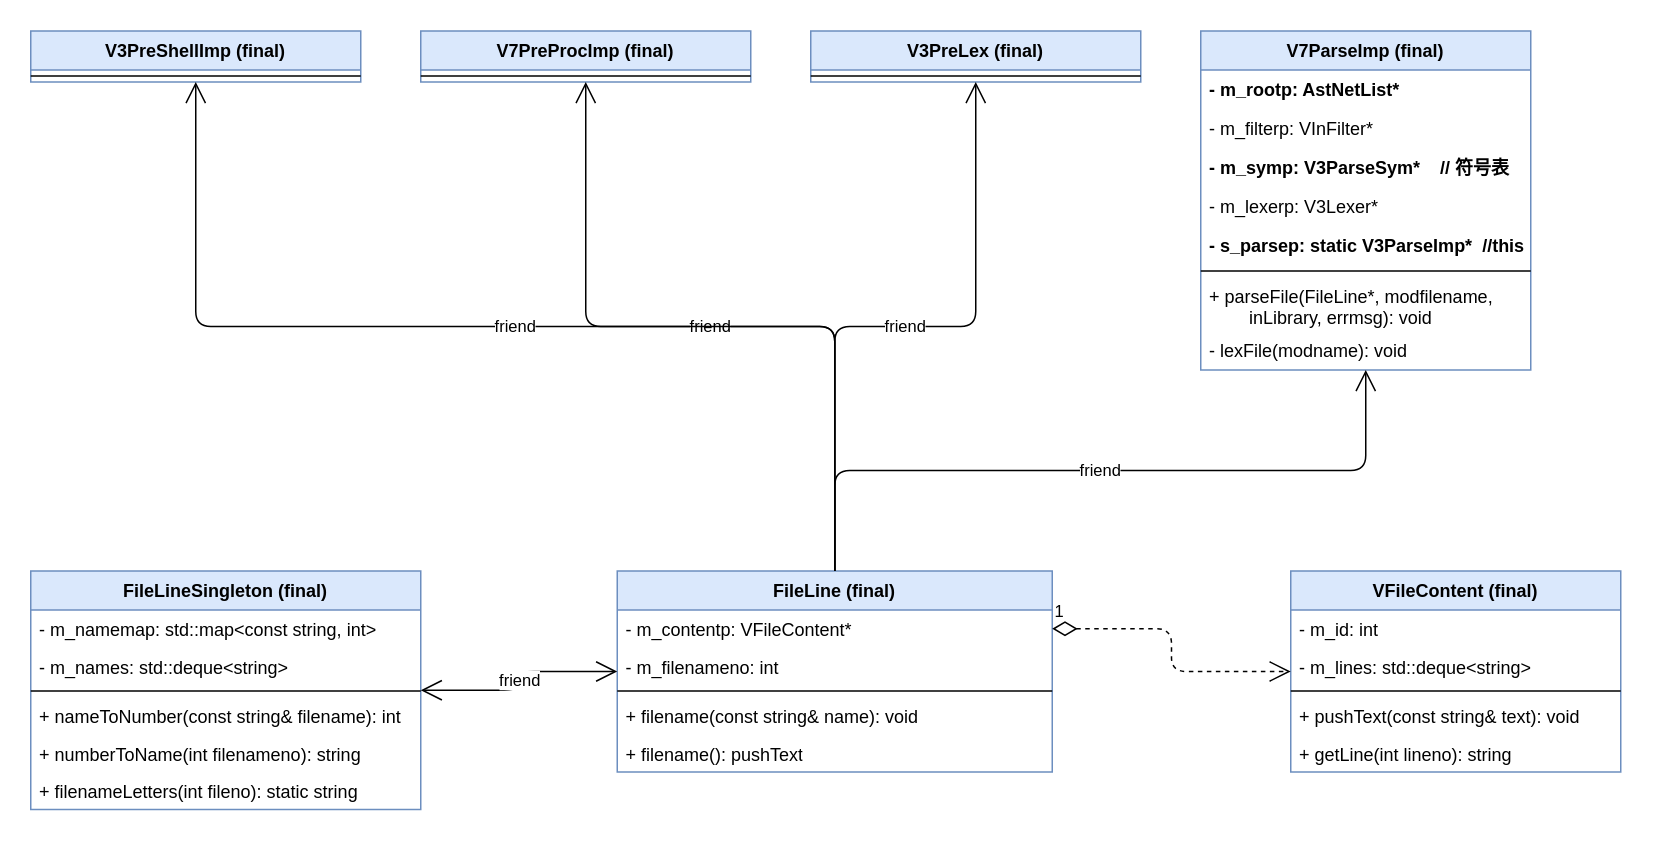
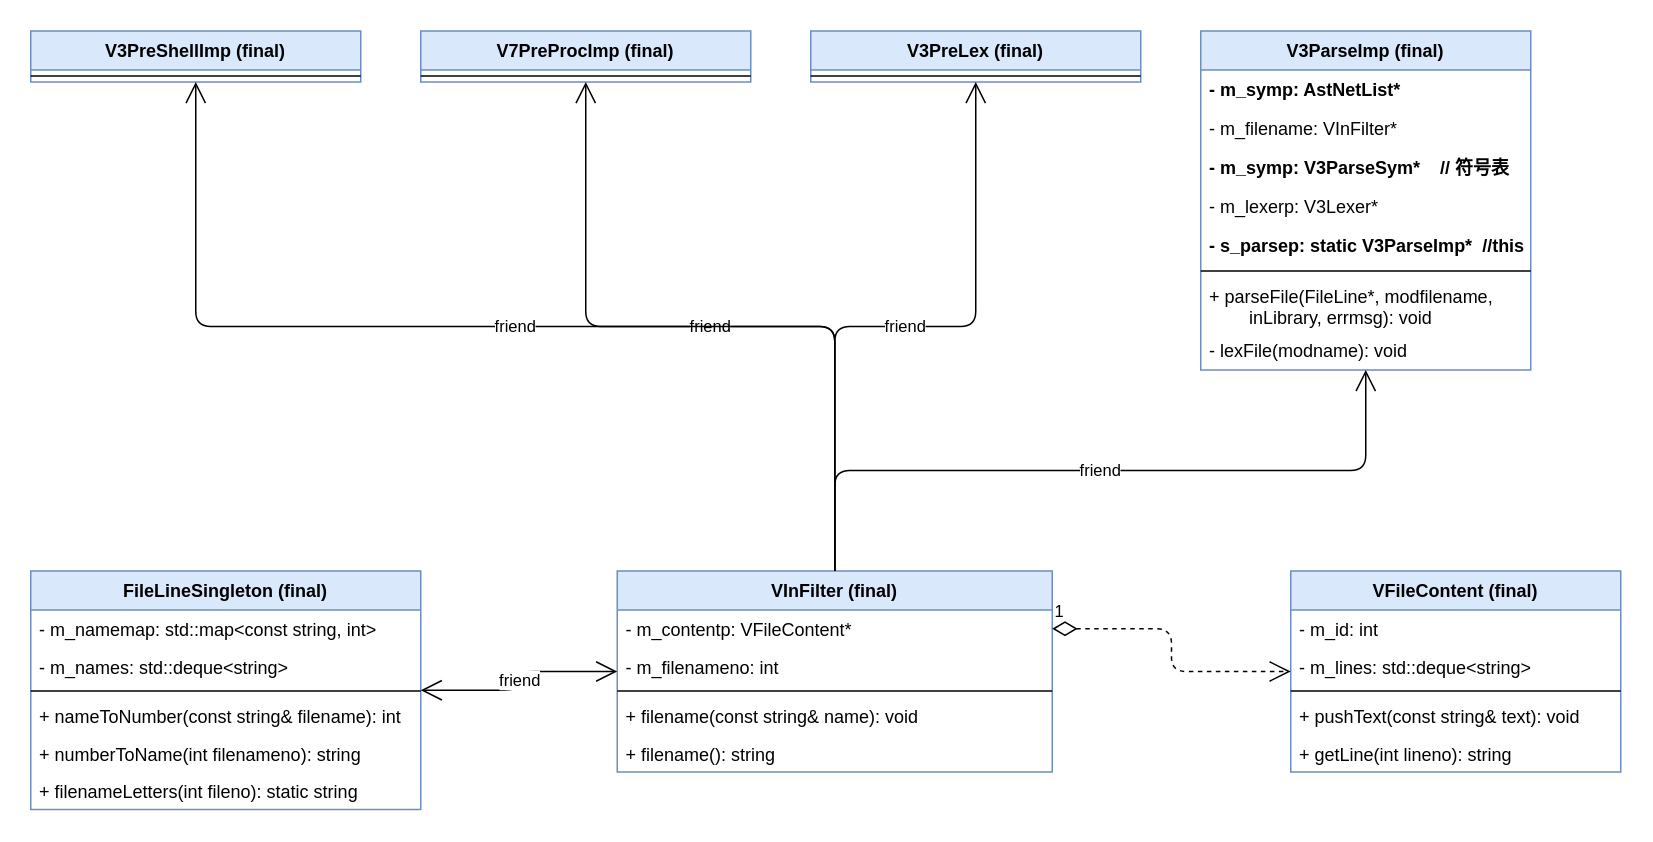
  <mxCell id="0" />
  <mxCell id="1" parent="0" />
- <mxCell id="2" value="FileLine (final)" style="swimlane;fontStyle=1;align=center;verticalAlign=top;childLayout=stackLayout;horizontal=1;startSize=26;horizontalStack=0;resizeParent=1;resizeParentMax=0;resizeLast=0;collapsible=1;marginBottom=0;fillColor=#dae8fc;strokeColor=#6c8ebf;" vertex="1" parent="1"><mxGeometry x="411" y="380" width="290" height="134" as="geometry"><mxRectangle x="-530" y="330" width="120" height="26" as="alternateBounds" /></mxGeometry></mxCell>
+ <mxCell id="2" value="VInFilter (final)" style="swimlane;fontStyle=1;align=center;verticalAlign=top;childLayout=stackLayout;horizontal=1;startSize=26;horizontalStack=0;resizeParent=1;resizeParentMax=0;resizeLast=0;collapsible=1;marginBottom=0;fillColor=#dae8fc;strokeColor=#6c8ebf;" vertex="1" parent="1"><mxGeometry x="411" y="380" width="290" height="134" as="geometry"><mxRectangle x="-530" y="330" width="120" height="26" as="alternateBounds" /></mxGeometry></mxCell>
  <mxCell id="3" value="- m_contentp: VFileContent*" style="text;strokeColor=none;fillColor=none;align=left;verticalAlign=top;spacingLeft=4;spacingRight=4;overflow=hidden;rotatable=0;points=[[0,0.5],[1,0.5]];portConstraint=eastwest;" vertex="1" parent="2"><mxGeometry y="26" width="290" height="25" as="geometry" /></mxCell>
  <mxCell id="4" value="- m_filenameno: int" style="text;strokeColor=none;fillColor=none;align=left;verticalAlign=top;spacingLeft=4;spacingRight=4;overflow=hidden;rotatable=0;points=[[0,0.5],[1,0.5]];portConstraint=eastwest;" vertex="1" parent="2"><mxGeometry y="51" width="290" height="25" as="geometry" /></mxCell>
  <mxCell id="5" value="" style="line;strokeWidth=1;fillColor=none;align=left;verticalAlign=middle;spacingTop=-1;spacingLeft=3;spacingRight=3;rotatable=0;labelPosition=right;points=[];portConstraint=eastwest;" vertex="1" parent="2"><mxGeometry y="76" width="290" height="8" as="geometry" /></mxCell>
  <mxCell id="6" value="+ filename(const string&amp; name): void" style="text;strokeColor=none;fillColor=none;align=left;verticalAlign=top;spacingLeft=4;spacingRight=4;overflow=hidden;rotatable=0;points=[[0,0.5],[1,0.5]];portConstraint=eastwest;" vertex="1" parent="2"><mxGeometry y="84" width="290" height="25" as="geometry" /></mxCell>
- <mxCell id="7" value="+ filename(): pushText" style="text;strokeColor=none;fillColor=none;align=left;verticalAlign=top;spacingLeft=4;spacingRight=4;overflow=hidden;rotatable=0;points=[[0,0.5],[1,0.5]];portConstraint=eastwest;whiteSpace=wrap;" vertex="1" parent="2"><mxGeometry y="109" width="290" height="25" as="geometry" /></mxCell>
- <mxCell id="8" value="V7ParseImp (final)" style="swimlane;fontStyle=1;align=center;verticalAlign=top;childLayout=stackLayout;horizontal=1;startSize=26;horizontalStack=0;resizeParent=1;resizeParentMax=0;resizeLast=0;collapsible=1;marginBottom=0;fillColor=#dae8fc;strokeColor=#6c8ebf;" vertex="1" parent="1"><mxGeometry x="800" y="20" width="220" height="226" as="geometry"><mxRectangle x="-276.5" y="404" width="140" height="26" as="alternateBounds" /></mxGeometry></mxCell>
- <mxCell id="9" value="- m_rootp: AstNetList*" style="text;strokeColor=none;fillColor=none;align=left;verticalAlign=middle;spacingLeft=4;spacingRight=4;overflow=hidden;rotatable=0;points=[[0,0.5],[1,0.5]];portConstraint=eastwest;fontStyle=1" vertex="1" parent="8"><mxGeometry y="26" width="220" height="26" as="geometry" /></mxCell>
- <mxCell id="10" value="- m_filterp: VInFilter*" style="text;strokeColor=none;fillColor=none;align=left;verticalAlign=middle;spacingLeft=4;spacingRight=4;overflow=hidden;rotatable=0;points=[[0,0.5],[1,0.5]];portConstraint=eastwest;" vertex="1" parent="8"><mxGeometry y="52" width="220" height="26" as="geometry" /></mxCell>
+ <mxCell id="7" value="+ filename(): string" style="text;strokeColor=none;fillColor=none;align=left;verticalAlign=top;spacingLeft=4;spacingRight=4;overflow=hidden;rotatable=0;points=[[0,0.5],[1,0.5]];portConstraint=eastwest;whiteSpace=wrap;" vertex="1" parent="2"><mxGeometry y="109" width="290" height="25" as="geometry" /></mxCell>
+ <mxCell id="8" value="V3ParseImp (final)" style="swimlane;fontStyle=1;align=center;verticalAlign=top;childLayout=stackLayout;horizontal=1;startSize=26;horizontalStack=0;resizeParent=1;resizeParentMax=0;resizeLast=0;collapsible=1;marginBottom=0;fillColor=#dae8fc;strokeColor=#6c8ebf;" vertex="1" parent="1"><mxGeometry x="800" y="20" width="220" height="226" as="geometry"><mxRectangle x="-276.5" y="404" width="140" height="26" as="alternateBounds" /></mxGeometry></mxCell>
+ <mxCell id="9" value="- m_symp: AstNetList*" style="text;strokeColor=none;fillColor=none;align=left;verticalAlign=middle;spacingLeft=4;spacingRight=4;overflow=hidden;rotatable=0;points=[[0,0.5],[1,0.5]];portConstraint=eastwest;fontStyle=1" vertex="1" parent="8"><mxGeometry y="26" width="220" height="26" as="geometry" /></mxCell>
+ <mxCell id="10" value="- m_filename: VInFilter*" style="text;strokeColor=none;fillColor=none;align=left;verticalAlign=middle;spacingLeft=4;spacingRight=4;overflow=hidden;rotatable=0;points=[[0,0.5],[1,0.5]];portConstraint=eastwest;" vertex="1" parent="8"><mxGeometry y="52" width="220" height="26" as="geometry" /></mxCell>
  <mxCell id="11" value="- m_symp: V3ParseSym*    // 符号表" style="text;strokeColor=none;fillColor=none;align=left;verticalAlign=top;spacingLeft=4;spacingRight=4;overflow=hidden;rotatable=0;points=[[0,0.5],[1,0.5]];portConstraint=eastwest;fontStyle=1" vertex="1" parent="8"><mxGeometry y="78" width="220" height="26" as="geometry" /></mxCell>
  <mxCell id="12" value="- m_lexerp: V3Lexer*" style="text;strokeColor=none;fillColor=none;align=left;verticalAlign=middle;spacingLeft=4;spacingRight=4;overflow=hidden;rotatable=0;points=[[0,0.5],[1,0.5]];portConstraint=eastwest;" vertex="1" parent="8"><mxGeometry y="104" width="220" height="26" as="geometry" /></mxCell>
  <mxCell id="13" value="- s_parsep: static V3ParseImp*  //this" style="text;strokeColor=none;fillColor=none;align=left;verticalAlign=middle;spacingLeft=4;spacingRight=4;overflow=hidden;rotatable=0;points=[[0,0.5],[1,0.5]];portConstraint=eastwest;fontStyle=1" vertex="1" parent="8"><mxGeometry y="130" width="220" height="26" as="geometry" /></mxCell>
  <mxCell id="14" value="" style="line;strokeWidth=1;fillColor=none;align=left;verticalAlign=middle;spacingTop=-1;spacingLeft=3;spacingRight=3;rotatable=0;labelPosition=right;points=[];portConstraint=eastwest;" vertex="1" parent="8"><mxGeometry y="156" width="220" height="8" as="geometry" /></mxCell>
  <mxCell id="15" value="+ parseFile(FileLine*, modfilename, &#10;        inLibrary, errmsg): void" style="text;strokeColor=none;fillColor=none;align=left;verticalAlign=top;spacingLeft=4;spacingRight=4;overflow=hidden;rotatable=0;points=[[0,0.5],[1,0.5]];portConstraint=eastwest;" vertex="1" parent="8"><mxGeometry y="164" width="220" height="36" as="geometry" /></mxCell>
  <mxCell id="16" value="- lexFile(modname): void" style="text;strokeColor=none;fillColor=none;align=left;verticalAlign=top;spacingLeft=4;spacingRight=4;overflow=hidden;rotatable=0;points=[[0,0.5],[1,0.5]];portConstraint=eastwest;" vertex="1" parent="8"><mxGeometry y="200" width="220" height="26" as="geometry" /></mxCell>
  <mxCell id="17" value="friend" style="endArrow=open;endFill=1;endSize=12;html=1;exitX=0.5;exitY=0;exitDx=0;exitDy=0;edgeStyle=orthogonalEdgeStyle;" edge="1" parent="1" source="2" target="8"><mxGeometry width="160" relative="1" as="geometry"><mxPoint x="160" y="340" as="sourcePoint" /><mxPoint x="645" y="300" as="targetPoint" /></mxGeometry></mxCell>
  <mxCell id="18" value="V3PreShellImp (final)" style="swimlane;fontStyle=1;align=center;verticalAlign=top;childLayout=stackLayout;horizontal=1;startSize=26;horizontalStack=0;resizeParent=1;resizeParentMax=0;resizeLast=0;collapsible=1;marginBottom=0;fillColor=#dae8fc;strokeColor=#6c8ebf;" vertex="1" parent="1"><mxGeometry x="20" y="20" width="220" height="34" as="geometry"><mxRectangle x="-276.5" y="404" width="140" height="26" as="alternateBounds" /></mxGeometry></mxCell>
  <mxCell id="19" value="" style="line;strokeWidth=1;fillColor=none;align=left;verticalAlign=middle;spacingTop=-1;spacingLeft=3;spacingRight=3;rotatable=0;labelPosition=right;points=[];portConstraint=eastwest;" vertex="1" parent="18"><mxGeometry y="26" width="220" height="8" as="geometry" /></mxCell>
  <mxCell id="20" value="V7PreProcImp (final)" style="swimlane;fontStyle=1;align=center;verticalAlign=top;childLayout=stackLayout;horizontal=1;startSize=26;horizontalStack=0;resizeParent=1;resizeParentMax=0;resizeLast=0;collapsible=1;marginBottom=0;fillColor=#dae8fc;strokeColor=#6c8ebf;" vertex="1" parent="1"><mxGeometry x="280" y="20" width="220" height="34" as="geometry"><mxRectangle x="-276.5" y="404" width="140" height="26" as="alternateBounds" /></mxGeometry></mxCell>
  <mxCell id="21" value="" style="line;strokeWidth=1;fillColor=none;align=left;verticalAlign=middle;spacingTop=-1;spacingLeft=3;spacingRight=3;rotatable=0;labelPosition=right;points=[];portConstraint=eastwest;" vertex="1" parent="20"><mxGeometry y="26" width="220" height="8" as="geometry" /></mxCell>
  <mxCell id="22" value="V3PreLex (final)" style="swimlane;fontStyle=1;align=center;verticalAlign=top;childLayout=stackLayout;horizontal=1;startSize=26;horizontalStack=0;resizeParent=1;resizeParentMax=0;resizeLast=0;collapsible=1;marginBottom=0;fillColor=#dae8fc;strokeColor=#6c8ebf;" vertex="1" parent="1"><mxGeometry x="540" y="20" width="220" height="34" as="geometry"><mxRectangle x="-276.5" y="404" width="140" height="26" as="alternateBounds" /></mxGeometry></mxCell>
  <mxCell id="23" value="" style="line;strokeWidth=1;fillColor=none;align=left;verticalAlign=middle;spacingTop=-1;spacingLeft=3;spacingRight=3;rotatable=0;labelPosition=right;points=[];portConstraint=eastwest;" vertex="1" parent="22"><mxGeometry y="26" width="220" height="8" as="geometry" /></mxCell>
  <mxCell id="24" value="FileLineSingleton (final)" style="swimlane;fontStyle=1;align=center;verticalAlign=top;childLayout=stackLayout;horizontal=1;startSize=26;horizontalStack=0;resizeParent=1;resizeParentMax=0;resizeLast=0;collapsible=1;marginBottom=0;fillColor=#dae8fc;strokeColor=#6c8ebf;" vertex="1" parent="1"><mxGeometry x="20" y="380" width="260" height="159" as="geometry"><mxRectangle x="-276.5" y="404" width="140" height="26" as="alternateBounds" /></mxGeometry></mxCell>
  <mxCell id="25" value="- m_namemap: std::map&lt;const string, int&gt;" style="text;strokeColor=none;fillColor=none;align=left;verticalAlign=top;spacingLeft=4;spacingRight=4;overflow=hidden;rotatable=0;points=[[0,0.5],[1,0.5]];portConstraint=eastwest;" vertex="1" parent="24"><mxGeometry y="26" width="260" height="25" as="geometry" /></mxCell>
  <mxCell id="26" value="- m_names: std::deque&lt;string&gt;" style="text;strokeColor=none;fillColor=none;align=left;verticalAlign=top;spacingLeft=4;spacingRight=4;overflow=hidden;rotatable=0;points=[[0,0.5],[1,0.5]];portConstraint=eastwest;" vertex="1" parent="24"><mxGeometry y="51" width="260" height="25" as="geometry" /></mxCell>
  <mxCell id="27" value="" style="line;strokeWidth=1;fillColor=none;align=left;verticalAlign=middle;spacingTop=-1;spacingLeft=3;spacingRight=3;rotatable=0;labelPosition=right;points=[];portConstraint=eastwest;" vertex="1" parent="24"><mxGeometry y="76" width="260" height="8" as="geometry" /></mxCell>
  <mxCell id="28" value="+ nameToNumber(const string&amp; filename): int" style="text;strokeColor=none;fillColor=none;align=left;verticalAlign=top;spacingLeft=4;spacingRight=4;overflow=hidden;rotatable=0;points=[[0,0.5],[1,0.5]];portConstraint=eastwest;" vertex="1" parent="24"><mxGeometry y="84" width="260" height="25" as="geometry" /></mxCell>
  <mxCell id="29" value="+ numberToName(int filenameno): string" style="text;strokeColor=none;fillColor=none;align=left;verticalAlign=top;spacingLeft=4;spacingRight=4;overflow=hidden;rotatable=0;points=[[0,0.5],[1,0.5]];portConstraint=eastwest;" vertex="1" parent="24"><mxGeometry y="109" width="260" height="25" as="geometry" /></mxCell>
  <mxCell id="30" value="+ filenameLetters(int fileno): static string" style="text;strokeColor=none;fillColor=none;align=left;verticalAlign=top;spacingLeft=4;spacingRight=4;overflow=hidden;rotatable=0;points=[[0,0.5],[1,0.5]];portConstraint=eastwest;" vertex="1" parent="24"><mxGeometry y="134" width="260" height="25" as="geometry" /></mxCell>
  <mxCell id="31" value="friend" style="endArrow=open;endFill=1;endSize=12;html=1;exitX=0.5;exitY=0;exitDx=0;exitDy=0;edgeStyle=orthogonalEdgeStyle;" edge="1" parent="1" source="2" target="22"><mxGeometry width="160" relative="1" as="geometry"><mxPoint x="566" y="404" as="sourcePoint" /><mxPoint x="920" y="256" as="targetPoint" /></mxGeometry></mxCell>
  <mxCell id="32" value="friend" style="endArrow=open;endFill=1;endSize=12;html=1;exitX=0.5;exitY=0;exitDx=0;exitDy=0;edgeStyle=orthogonalEdgeStyle;" edge="1" parent="1" source="2" target="20"><mxGeometry width="160" relative="1" as="geometry"><mxPoint x="566" y="404" as="sourcePoint" /><mxPoint x="660" y="64" as="targetPoint" /></mxGeometry></mxCell>
  <mxCell id="33" value="friend" style="endArrow=open;endFill=1;endSize=12;html=1;exitX=0.5;exitY=0;exitDx=0;exitDy=0;edgeStyle=orthogonalEdgeStyle;" edge="1" parent="1" source="2" target="18"><mxGeometry width="160" relative="1" as="geometry"><mxPoint x="566" y="404" as="sourcePoint" /><mxPoint x="400" y="64" as="targetPoint" /></mxGeometry></mxCell>
  <mxCell id="34" value="VFileContent (final)" style="swimlane;fontStyle=1;align=center;verticalAlign=top;childLayout=stackLayout;horizontal=1;startSize=26;horizontalStack=0;resizeParent=1;resizeParentMax=0;resizeLast=0;collapsible=1;marginBottom=0;fillColor=#dae8fc;strokeColor=#6c8ebf;" vertex="1" parent="1"><mxGeometry x="860" y="380" width="220" height="134" as="geometry"><mxRectangle x="-276.5" y="404" width="140" height="26" as="alternateBounds" /></mxGeometry></mxCell>
  <mxCell id="35" value="- m_id: int" style="text;strokeColor=none;fillColor=none;align=left;verticalAlign=top;spacingLeft=4;spacingRight=4;overflow=hidden;rotatable=0;points=[[0,0.5],[1,0.5]];portConstraint=eastwest;" vertex="1" parent="34"><mxGeometry y="26" width="220" height="25" as="geometry" /></mxCell>
  <mxCell id="36" value="- m_lines: std::deque&lt;string&gt;" style="text;strokeColor=none;fillColor=none;align=left;verticalAlign=top;spacingLeft=4;spacingRight=4;overflow=hidden;rotatable=0;points=[[0,0.5],[1,0.5]];portConstraint=eastwest;" vertex="1" parent="34"><mxGeometry y="51" width="220" height="25" as="geometry" /></mxCell>
  <mxCell id="37" value="" style="line;strokeWidth=1;fillColor=none;align=left;verticalAlign=middle;spacingTop=-1;spacingLeft=3;spacingRight=3;rotatable=0;labelPosition=right;points=[];portConstraint=eastwest;" vertex="1" parent="34"><mxGeometry y="76" width="220" height="8" as="geometry" /></mxCell>
  <mxCell id="38" value="+ pushText(const string&amp; text): void" style="text;strokeColor=none;fillColor=none;align=left;verticalAlign=top;spacingLeft=4;spacingRight=4;overflow=hidden;rotatable=0;points=[[0,0.5],[1,0.5]];portConstraint=eastwest;" vertex="1" parent="34"><mxGeometry y="84" width="220" height="25" as="geometry" /></mxCell>
  <mxCell id="39" value="+ getLine(int lineno): string" style="text;strokeColor=none;fillColor=none;align=left;verticalAlign=top;spacingLeft=4;spacingRight=4;overflow=hidden;rotatable=0;points=[[0,0.5],[1,0.5]];portConstraint=eastwest;" vertex="1" parent="34"><mxGeometry y="109" width="220" height="25" as="geometry" /></mxCell>
  <mxCell id="40" value="1" style="endArrow=open;html=1;endSize=12;startArrow=diamondThin;startSize=14;startFill=0;edgeStyle=orthogonalEdgeStyle;align=left;verticalAlign=bottom;dashed=1;" edge="1" parent="1" source="3" target="34"><mxGeometry x="-1" y="3" relative="1" as="geometry"><mxPoint x="300" y="405" as="sourcePoint" /><mxPoint x="520" y="440" as="targetPoint" /></mxGeometry></mxCell>
  <mxCell id="41" value="friend" style="endArrow=open;startArrow=open;html=1;startFill=0;endFill=0;edgeStyle=orthogonalEdgeStyle;endSize=12;startSize=12;" edge="1" parent="1" source="24" target="2"><mxGeometry width="50" height="50" relative="1" as="geometry"><mxPoint x="320" y="590" as="sourcePoint" /><mxPoint x="370" y="540" as="targetPoint" /></mxGeometry></mxCell>
